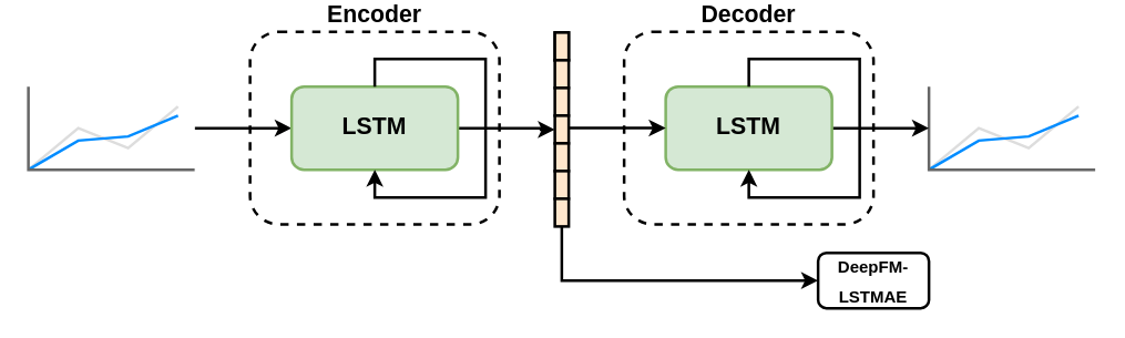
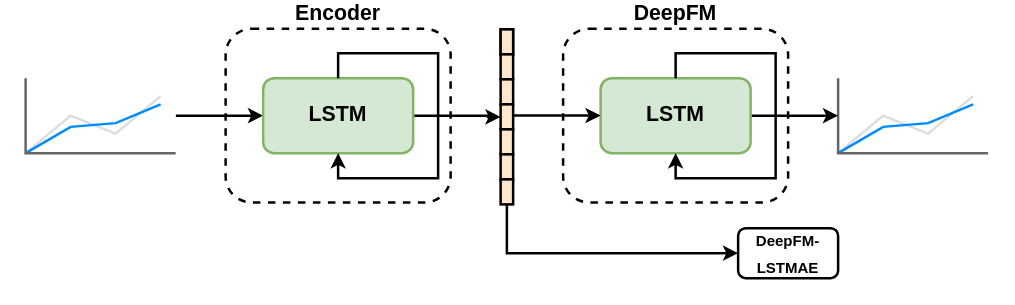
  <mxCell id="0" />
  <mxCell id="1" parent="0" />
- <mxCell id="2" value="&lt;b&gt;Decoder&lt;/b&gt;" style="rounded=1;whiteSpace=wrap;html=1;shadow=0;glass=0;labelBackgroundColor=none;sketch=0;fontSize=17;strokeWidth=2;labelPosition=center;verticalLabelPosition=top;align=center;verticalAlign=bottom;dashed=1;" parent="1" vertex="1"><mxGeometry x="450" y="20.5" width="180" height="139" as="geometry" /></mxCell>
+ <mxCell id="2" value="&lt;b&gt;DeepFM&lt;/b&gt;" style="rounded=1;whiteSpace=wrap;html=1;shadow=0;glass=0;labelBackgroundColor=none;sketch=0;fontSize=17;strokeWidth=2;labelPosition=center;verticalLabelPosition=top;align=center;verticalAlign=bottom;dashed=1;" parent="1" vertex="1"><mxGeometry x="450" y="20.5" width="180" height="139" as="geometry" /></mxCell>
  <mxCell id="3" value="&lt;b&gt;Encoder&lt;/b&gt;" style="rounded=1;whiteSpace=wrap;html=1;shadow=0;glass=0;labelBackgroundColor=none;sketch=0;fontSize=17;strokeWidth=2;labelPosition=center;verticalLabelPosition=top;align=center;verticalAlign=bottom;dashed=1;" parent="1" vertex="1"><mxGeometry x="180" y="20.5" width="180" height="139" as="geometry" /></mxCell>
  <mxCell id="4" style="edgeStyle=orthogonalEdgeStyle;rounded=0;orthogonalLoop=1;jettySize=auto;html=1;entryX=0;entryY=0.5;entryDx=0;entryDy=0;fontSize=17;strokeWidth=2;" parent="1" source="5" target="8" edge="1"><mxGeometry relative="1" as="geometry" /></mxCell>
  <mxCell id="5" value="" style="verticalLabelPosition=bottom;shadow=0;dashed=0;align=center;html=1;verticalAlign=top;strokeWidth=1;shape=mxgraph.mockup.graphics.lineChart;strokeColor=none;strokeColor2=#666666;strokeColor3=#008cff;strokeColor4=#dddddd;sketch=0;" parent="1" vertex="1"><mxGeometry x="20" y="60" width="120" height="60" as="geometry" /></mxCell>
  <mxCell id="6" value="" style="verticalLabelPosition=bottom;shadow=0;dashed=0;align=center;html=1;verticalAlign=top;strokeWidth=1;shape=mxgraph.mockup.graphics.lineChart;strokeColor=none;strokeColor2=#666666;strokeColor3=#008cff;strokeColor4=#dddddd;sketch=0;" parent="1" vertex="1"><mxGeometry x="670" y="60" width="120" height="60" as="geometry" /></mxCell>
  <mxCell id="7" style="edgeStyle=orthogonalEdgeStyle;rounded=0;orthogonalLoop=1;jettySize=auto;html=1;fontSize=17;strokeWidth=2;entryX=0;entryY=0.5;entryDx=0;entryDy=0;" parent="1" source="8" target="18" edge="1"><mxGeometry relative="1" as="geometry"><mxPoint x="380" y="80" as="targetPoint" /><Array as="points"><mxPoint x="390" y="90" /></Array></mxGeometry></mxCell>
  <mxCell id="8" value="&lt;b&gt;&lt;font style=&quot;font-size: 17px;&quot;&gt;LSTM&lt;/font&gt;&lt;/b&gt;" style="rounded=1;whiteSpace=wrap;html=1;fillColor=#d5e8d4;strokeColor=#82b366;shadow=0;sketch=0;strokeWidth=2;glass=0;" parent="1" vertex="1"><mxGeometry x="210" y="60" width="120" height="60" as="geometry" /></mxCell>
  <mxCell id="9" style="edgeStyle=orthogonalEdgeStyle;rounded=0;orthogonalLoop=1;jettySize=auto;html=1;exitX=1;exitY=0.5;exitDx=0;exitDy=0;fontSize=17;strokeWidth=2;" parent="1" source="10" target="6" edge="1"><mxGeometry relative="1" as="geometry" /></mxCell>
  <mxCell id="10" value="&lt;b&gt;&lt;font style=&quot;font-size: 17px;&quot;&gt;LSTM&lt;/font&gt;&lt;/b&gt;" style="rounded=1;whiteSpace=wrap;html=1;fillColor=#d5e8d4;strokeColor=#82b366;shadow=0;sketch=0;strokeWidth=2;glass=0;" parent="1" vertex="1"><mxGeometry x="480" y="60" width="120" height="60" as="geometry" /></mxCell>
  <mxCell id="11" style="edgeStyle=orthogonalEdgeStyle;rounded=0;orthogonalLoop=1;jettySize=auto;html=1;fontSize=17;entryX=0;entryY=0;entryDx=0;entryDy=0;strokeWidth=2;" parent="1" edge="1"><mxGeometry relative="1" as="geometry"><mxPoint x="480" y="89.92" as="targetPoint" /><mxPoint x="410" y="89.92" as="sourcePoint" /><Array as="points"><mxPoint x="460" y="89.92" /><mxPoint x="460" y="89.92" /></Array></mxGeometry></mxCell>
  <mxCell id="12" value="" style="group;fillColor=#ffe6cc;strokeColor=#d79b00;" parent="1" vertex="1" connectable="0"><mxGeometry x="400" y="21" width="10" height="140" as="geometry" /></mxCell>
  <mxCell id="13" value="" style="group;fillColor=#ffe6cc;strokeColor=#000000;" parent="12" vertex="1" connectable="0"><mxGeometry width="10" height="120" as="geometry" /></mxCell>
  <mxCell id="14" value="" style="rounded=0;whiteSpace=wrap;html=1;shadow=0;glass=0;labelBackgroundColor=none;sketch=0;fontSize=17;strokeWidth=2;" parent="13" vertex="1"><mxGeometry width="10" height="20" as="geometry" /></mxCell>
  <mxCell id="15" value="" style="rounded=0;whiteSpace=wrap;html=1;shadow=0;glass=0;labelBackgroundColor=none;sketch=0;fontSize=17;strokeWidth=2;fillColor=#ffe6cc;strokeColor=#000000;" parent="13" vertex="1"><mxGeometry width="10" height="20" as="geometry" /></mxCell>
  <mxCell id="16" value="" style="rounded=0;whiteSpace=wrap;html=1;shadow=0;glass=0;labelBackgroundColor=none;sketch=0;fontSize=17;strokeWidth=2;fillColor=#ffe6cc;strokeColor=#000000;" parent="13" vertex="1"><mxGeometry y="20" width="10" height="20" as="geometry" /></mxCell>
  <mxCell id="17" value="" style="rounded=0;whiteSpace=wrap;html=1;shadow=0;glass=0;labelBackgroundColor=none;sketch=0;fontSize=17;strokeWidth=2;fillColor=#ffe6cc;strokeColor=#000000;" parent="13" vertex="1"><mxGeometry y="40" width="10" height="20" as="geometry" /></mxCell>
  <mxCell id="18" value="" style="rounded=0;whiteSpace=wrap;html=1;shadow=0;glass=0;labelBackgroundColor=none;sketch=0;fontSize=17;strokeWidth=2;fillColor=#ffe6cc;strokeColor=#000000;" parent="13" vertex="1"><mxGeometry y="60" width="10" height="20" as="geometry" /></mxCell>
  <mxCell id="19" value="" style="rounded=0;whiteSpace=wrap;html=1;shadow=0;glass=0;labelBackgroundColor=none;sketch=0;fontSize=17;strokeWidth=2;fillColor=#ffe6cc;strokeColor=#000000;" parent="13" vertex="1"><mxGeometry y="80" width="10" height="20" as="geometry" /></mxCell>
  <mxCell id="20" value="" style="rounded=0;whiteSpace=wrap;html=1;shadow=0;glass=0;labelBackgroundColor=none;sketch=0;fontSize=17;strokeWidth=2;fillColor=#ffe6cc;strokeColor=#000000;" parent="13" vertex="1"><mxGeometry y="100" width="10" height="20" as="geometry" /></mxCell>
  <mxCell id="21" value="" style="rounded=0;whiteSpace=wrap;html=1;shadow=0;glass=0;labelBackgroundColor=none;sketch=0;fontSize=17;strokeWidth=2;fillColor=#ffe6cc;strokeColor=#000000;" parent="12" vertex="1"><mxGeometry y="120" width="10" height="20" as="geometry" /></mxCell>
  <mxCell id="22" style="edgeStyle=orthogonalEdgeStyle;rounded=0;orthogonalLoop=1;jettySize=auto;html=1;entryX=0.5;entryY=1;entryDx=0;entryDy=0;fontSize=17;strokeWidth=2;" parent="1" source="8" target="8" edge="1"><mxGeometry relative="1" as="geometry" /></mxCell>
  <mxCell id="23" style="edgeStyle=orthogonalEdgeStyle;rounded=0;orthogonalLoop=1;jettySize=auto;html=1;entryX=0.5;entryY=1;entryDx=0;entryDy=0;fontSize=17;strokeWidth=2;" parent="1" source="10" target="10" edge="1"><mxGeometry relative="1" as="geometry" /></mxCell>
  <mxCell id="24" value="&lt;b&gt;&lt;font style=&quot;font-size: 12px;&quot;&gt;DeepFM-&lt;br&gt;LSTMAE&lt;/font&gt;&lt;/b&gt;" style="rounded=1;whiteSpace=wrap;html=1;shadow=0;glass=0;labelBackgroundColor=none;sketch=0;fontSize=17;strokeColor=#000000;strokeWidth=2;" parent="1" vertex="1"><mxGeometry x="590" y="180" width="80" height="40" as="geometry" /></mxCell>
  <mxCell id="25" style="edgeStyle=orthogonalEdgeStyle;rounded=0;orthogonalLoop=1;jettySize=auto;html=1;entryX=0;entryY=0.5;entryDx=0;entryDy=0;fontSize=12;strokeWidth=2;" parent="1" source="21" target="24" edge="1"><mxGeometry relative="1" as="geometry"><Array as="points"><mxPoint x="405" y="200" /></Array></mxGeometry></mxCell>
